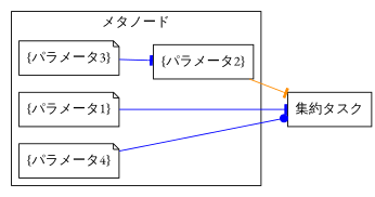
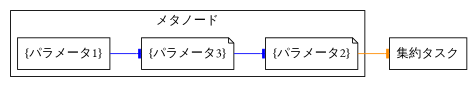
  digraph {
    fontname="EB Garamond"
    rankdir=LR
    node [fontname="EB Garamond" shape=box]
    edge [arrowhead=tee color=blue fontname="EB Garamond"]
-   n1 [label="{パラメータ1}" shape=note]
-   n2 [label="{パラメータ2}"]
+   n1 [label="{パラメータ1}"]
+   n2 [label="{パラメータ2}" shape=note]
    n3 [label="{パラメータ3}" shape=note]
-   n4 [label="{パラメータ4}" shape=note]
    n5 [label="集約タスク"]
    subgraph cluster_1 {
      label="メタノード"
      n1
      n2
      n3
-     n4
    }
-   n1 -> n5
+   n1 -> n3
    n2 -> n5 [color=darkorange]
    n3 -> n2
-   n4 -> n5 [arrowhead=dot]
  }
